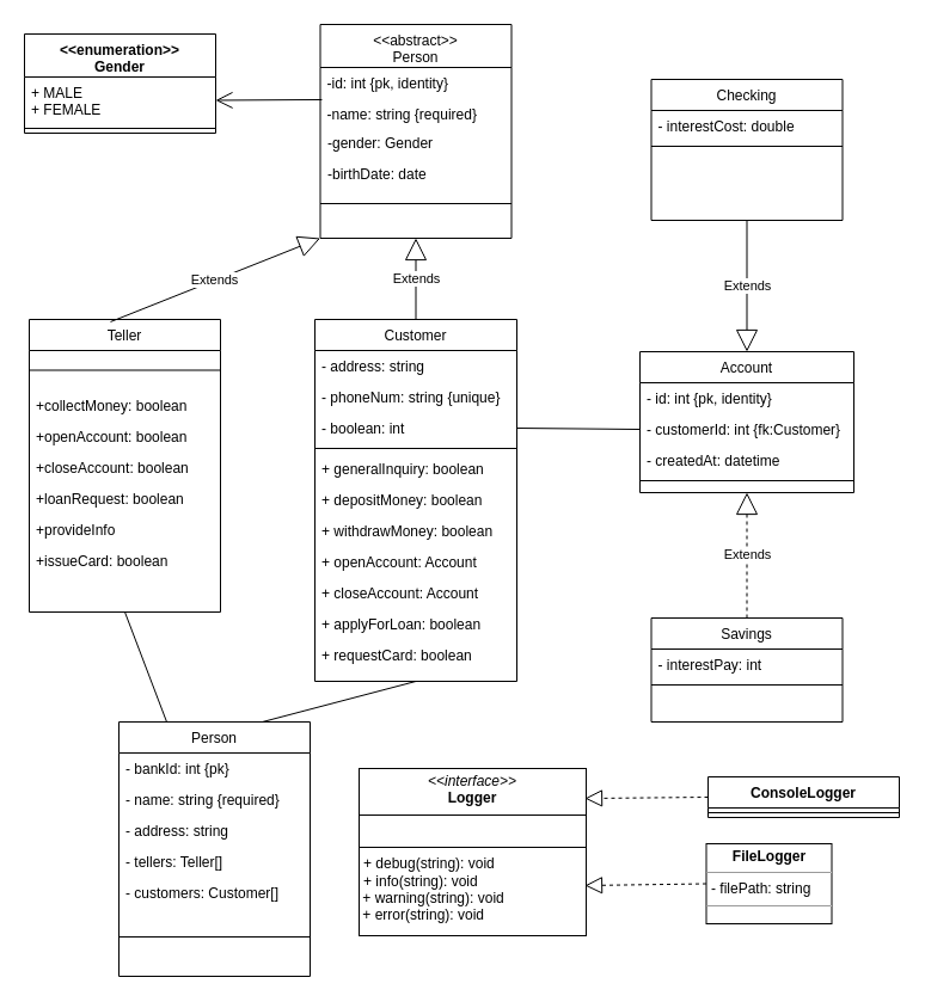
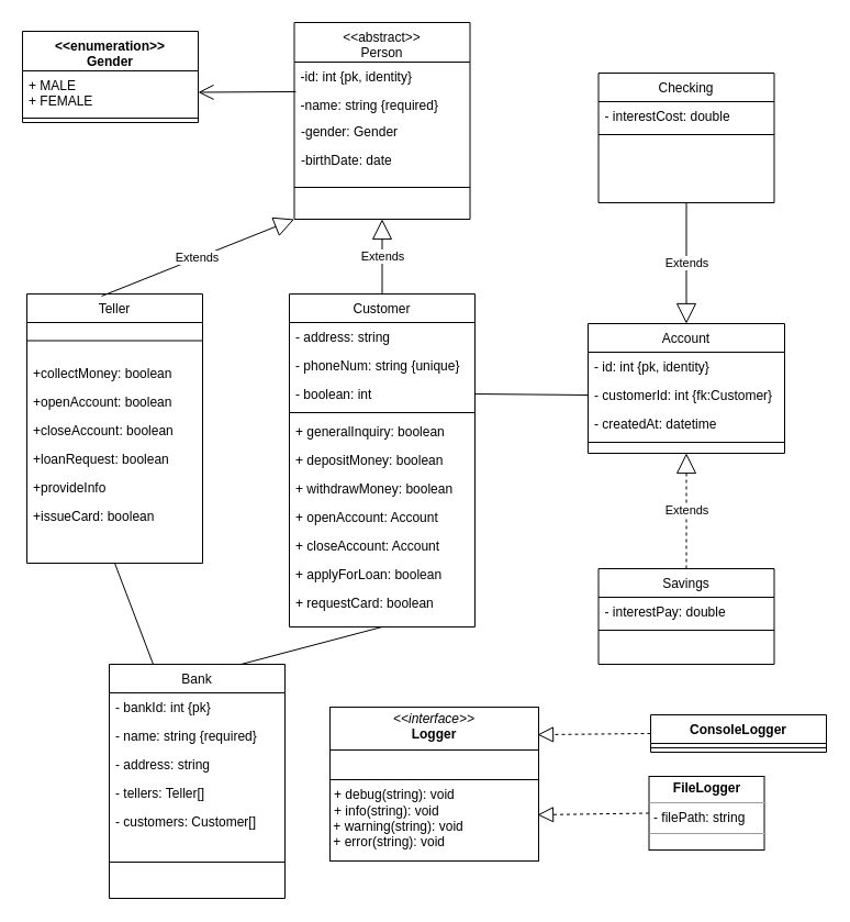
  <mxCell id="0" />
  <mxCell id="1" parent="0" />
  <mxCell id="2" value="Teller" style="swimlane;fontStyle=0;align=center;verticalAlign=top;childLayout=stackLayout;horizontal=1;startSize=26;horizontalStack=0;resizeParent=1;resizeLast=0;collapsible=1;marginBottom=0;rounded=0;shadow=0;strokeWidth=1;" parent="1" vertex="1"><mxGeometry x="24" y="267" width="160" height="245" as="geometry"><mxRectangle x="230" y="140" width="160" height="26" as="alternateBounds" /></mxGeometry></mxCell>
  <mxCell id="3" value="" style="line;html=1;strokeWidth=1;align=left;verticalAlign=middle;spacingTop=-1;spacingLeft=3;spacingRight=3;rotatable=0;labelPosition=right;points=[];portConstraint=eastwest;" parent="2" vertex="1"><mxGeometry y="26" width="160" height="33" as="geometry" /></mxCell>
  <mxCell id="4" value="+collectMoney: boolean" style="text;align=left;verticalAlign=top;spacingLeft=4;spacingRight=4;overflow=hidden;rotatable=0;points=[[0,0.5],[1,0.5]];portConstraint=eastwest;" parent="2" vertex="1"><mxGeometry y="59" width="160" height="26" as="geometry" /></mxCell>
  <mxCell id="5" value="+openAccount: boolean" style="text;align=left;verticalAlign=top;spacingLeft=4;spacingRight=4;overflow=hidden;rotatable=0;points=[[0,0.5],[1,0.5]];portConstraint=eastwest;" parent="2" vertex="1"><mxGeometry y="85" width="160" height="26" as="geometry" /></mxCell>
  <mxCell id="6" value="+closeAccount: boolean" style="text;align=left;verticalAlign=top;spacingLeft=4;spacingRight=4;overflow=hidden;rotatable=0;points=[[0,0.5],[1,0.5]];portConstraint=eastwest;" parent="2" vertex="1"><mxGeometry y="111" width="160" height="26" as="geometry" /></mxCell>
  <mxCell id="7" value="+loanRequest: boolean" style="text;align=left;verticalAlign=top;spacingLeft=4;spacingRight=4;overflow=hidden;rotatable=0;points=[[0,0.5],[1,0.5]];portConstraint=eastwest;" parent="2" vertex="1"><mxGeometry y="137" width="160" height="26" as="geometry" /></mxCell>
  <mxCell id="8" value="+provideInfo" style="text;align=left;verticalAlign=top;spacingLeft=4;spacingRight=4;overflow=hidden;rotatable=0;points=[[0,0.5],[1,0.5]];portConstraint=eastwest;" parent="2" vertex="1"><mxGeometry y="163" width="160" height="26" as="geometry" /></mxCell>
  <mxCell id="9" value="+issueCard: boolean" style="text;align=left;verticalAlign=top;spacingLeft=4;spacingRight=4;overflow=hidden;rotatable=0;points=[[0,0.5],[1,0.5]];portConstraint=eastwest;" parent="2" vertex="1"><mxGeometry y="189" width="160" height="26" as="geometry" /></mxCell>
  <mxCell id="10" value="Account" style="swimlane;fontStyle=0;align=center;verticalAlign=top;childLayout=stackLayout;horizontal=1;startSize=26;horizontalStack=0;resizeParent=1;resizeLast=0;collapsible=1;marginBottom=0;rounded=0;shadow=0;strokeWidth=1;" parent="1" vertex="1"><mxGeometry x="535" y="294" width="179" height="118" as="geometry"><mxRectangle x="550" y="140" width="160" height="26" as="alternateBounds" /></mxGeometry></mxCell>
  <mxCell id="11" value="- id: int {pk, identity}" style="text;align=left;verticalAlign=top;spacingLeft=4;spacingRight=4;overflow=hidden;rotatable=0;points=[[0,0.5],[1,0.5]];portConstraint=eastwest;" parent="10" vertex="1"><mxGeometry y="26" width="179" height="26" as="geometry" /></mxCell>
  <mxCell id="12" value="- customerId: int {fk:Customer}" style="text;align=left;verticalAlign=top;spacingLeft=4;spacingRight=4;overflow=hidden;rotatable=0;points=[[0,0.5],[1,0.5]];portConstraint=eastwest;rounded=0;shadow=0;html=0;" parent="10" vertex="1"><mxGeometry y="52" width="179" height="26" as="geometry" /></mxCell>
  <mxCell id="13" value="- createdAt: datetime" style="text;strokeColor=none;fillColor=none;align=left;verticalAlign=top;spacingLeft=4;spacingRight=4;overflow=hidden;rotatable=0;points=[[0,0.5],[1,0.5]];portConstraint=eastwest;whiteSpace=wrap;html=1;" vertex="1" parent="10"><mxGeometry y="78" width="179" height="26" as="geometry" /></mxCell>
  <mxCell id="14" value="" style="line;html=1;strokeWidth=1;align=left;verticalAlign=middle;spacingTop=-1;spacingLeft=3;spacingRight=3;rotatable=0;labelPosition=right;points=[];portConstraint=eastwest;" parent="10" vertex="1"><mxGeometry y="104" width="179" height="8" as="geometry" /></mxCell>
  <mxCell id="15" value="&lt;&lt;abstract&gt;&gt;&#10;Person" style="swimlane;fontStyle=0;align=center;verticalAlign=top;childLayout=stackLayout;horizontal=1;startSize=36;horizontalStack=0;resizeParent=1;resizeLast=0;collapsible=1;marginBottom=0;rounded=0;shadow=0;strokeWidth=1;" parent="1" vertex="1"><mxGeometry x="267.5" y="20" width="160" height="179" as="geometry"><mxRectangle x="230" y="140" width="160" height="26" as="alternateBounds" /></mxGeometry></mxCell>
  <mxCell id="16" value="-id: int {pk, identity}" style="text;align=left;verticalAlign=top;spacingLeft=4;spacingRight=4;overflow=hidden;rotatable=0;points=[[0,0.5],[1,0.5]];portConstraint=eastwest;" parent="15" vertex="1"><mxGeometry y="36" width="160" height="26" as="geometry" /></mxCell>
  <mxCell id="17" value="-name: string {required}" style="text;align=left;verticalAlign=top;spacingLeft=4;spacingRight=4;overflow=hidden;rotatable=0;points=[[0,0.5],[1,0.5]];portConstraint=eastwest;rounded=0;shadow=0;html=0;" parent="15" vertex="1"><mxGeometry y="62" width="160" height="24" as="geometry" /></mxCell>
  <mxCell id="18" value="-gender: Gender" style="text;strokeColor=none;fillColor=none;align=left;verticalAlign=top;spacingLeft=4;spacingRight=4;overflow=hidden;rotatable=0;points=[[0,0.5],[1,0.5]];portConstraint=eastwest;whiteSpace=wrap;html=1;" parent="15" vertex="1"><mxGeometry y="86" width="160" height="26" as="geometry" /></mxCell>
  <mxCell id="19" value="-birthDate: date" style="text;strokeColor=none;fillColor=none;align=left;verticalAlign=top;spacingLeft=4;spacingRight=4;overflow=hidden;rotatable=0;points=[[0,0.5],[1,0.5]];portConstraint=eastwest;whiteSpace=wrap;html=1;" parent="15" vertex="1"><mxGeometry y="112" width="160" height="26" as="geometry" /></mxCell>
  <mxCell id="20" value="" style="line;html=1;strokeWidth=1;align=left;verticalAlign=middle;spacingTop=-1;spacingLeft=3;spacingRight=3;rotatable=0;labelPosition=right;points=[];portConstraint=eastwest;" parent="15" vertex="1"><mxGeometry y="138" width="160" height="24" as="geometry" /></mxCell>
  <mxCell id="21" value="Customer" style="swimlane;fontStyle=0;align=center;verticalAlign=top;childLayout=stackLayout;horizontal=1;startSize=26;horizontalStack=0;resizeParent=1;resizeLast=0;collapsible=1;marginBottom=0;rounded=0;shadow=0;strokeWidth=1;" parent="1" vertex="1"><mxGeometry x="263" y="267" width="169" height="303" as="geometry"><mxRectangle x="550" y="140" width="160" height="26" as="alternateBounds" /></mxGeometry></mxCell>
  <mxCell id="22" value="- address: string" style="text;align=left;verticalAlign=top;spacingLeft=4;spacingRight=4;overflow=hidden;rotatable=0;points=[[0,0.5],[1,0.5]];portConstraint=eastwest;" parent="21" vertex="1"><mxGeometry y="26" width="169" height="26" as="geometry" /></mxCell>
  <mxCell id="23" value="- phoneNum: string {unique}" style="text;align=left;verticalAlign=top;spacingLeft=4;spacingRight=4;overflow=hidden;rotatable=0;points=[[0,0.5],[1,0.5]];portConstraint=eastwest;rounded=0;shadow=0;html=0;" parent="21" vertex="1"><mxGeometry y="52" width="169" height="26" as="geometry" /></mxCell>
  <mxCell id="24" value="- boolean: int" style="text;align=left;verticalAlign=top;spacingLeft=4;spacingRight=4;overflow=hidden;rotatable=0;points=[[0,0.5],[1,0.5]];portConstraint=eastwest;rounded=0;shadow=0;html=0;" parent="21" vertex="1"><mxGeometry y="78" width="169" height="26" as="geometry" /></mxCell>
  <mxCell id="25" value="" style="line;html=1;strokeWidth=1;align=left;verticalAlign=middle;spacingTop=-1;spacingLeft=3;spacingRight=3;rotatable=0;labelPosition=right;points=[];portConstraint=eastwest;" parent="21" vertex="1"><mxGeometry y="104" width="169" height="8" as="geometry" /></mxCell>
  <mxCell id="26" value="+ generalInquiry: boolean" style="text;align=left;verticalAlign=top;spacingLeft=4;spacingRight=4;overflow=hidden;rotatable=0;points=[[0,0.5],[1,0.5]];portConstraint=eastwest;" parent="21" vertex="1"><mxGeometry y="112" width="169" height="26" as="geometry" /></mxCell>
  <mxCell id="27" value="+ depositMoney: boolean" style="text;align=left;verticalAlign=top;spacingLeft=4;spacingRight=4;overflow=hidden;rotatable=0;points=[[0,0.5],[1,0.5]];portConstraint=eastwest;" parent="21" vertex="1"><mxGeometry y="138" width="169" height="26" as="geometry" /></mxCell>
  <mxCell id="28" value="+ withdrawMoney: boolean" style="text;align=left;verticalAlign=top;spacingLeft=4;spacingRight=4;overflow=hidden;rotatable=0;points=[[0,0.5],[1,0.5]];portConstraint=eastwest;" parent="21" vertex="1"><mxGeometry y="164" width="169" height="26" as="geometry" /></mxCell>
  <mxCell id="29" value="+ openAccount: Account" style="text;align=left;verticalAlign=top;spacingLeft=4;spacingRight=4;overflow=hidden;rotatable=0;points=[[0,0.5],[1,0.5]];portConstraint=eastwest;" parent="21" vertex="1"><mxGeometry y="190" width="169" height="26" as="geometry" /></mxCell>
  <mxCell id="30" value="+ closeAccount: Account" style="text;align=left;verticalAlign=top;spacingLeft=4;spacingRight=4;overflow=hidden;rotatable=0;points=[[0,0.5],[1,0.5]];portConstraint=eastwest;" parent="21" vertex="1"><mxGeometry y="216" width="169" height="26" as="geometry" /></mxCell>
  <mxCell id="31" value="+ applyForLoan: boolean" style="text;align=left;verticalAlign=top;spacingLeft=4;spacingRight=4;overflow=hidden;rotatable=0;points=[[0,0.5],[1,0.5]];portConstraint=eastwest;" parent="21" vertex="1"><mxGeometry y="242" width="169" height="26" as="geometry" /></mxCell>
  <mxCell id="32" value="+ requestCard: boolean" style="text;align=left;verticalAlign=top;spacingLeft=4;spacingRight=4;overflow=hidden;rotatable=0;points=[[0,0.5],[1,0.5]];portConstraint=eastwest;" parent="21" vertex="1"><mxGeometry y="268" width="169" height="26" as="geometry" /></mxCell>
  <mxCell id="33" value="Extends" style="endArrow=block;endSize=16;endFill=0;html=1;exitX=0.425;exitY=0.008;exitDx=0;exitDy=0;exitPerimeter=0;entryX=0;entryY=1;entryDx=0;entryDy=0;" parent="1" source="2" target="15" edge="1"><mxGeometry width="160" relative="1" as="geometry"><mxPoint x="42" y="208" as="sourcePoint" /><mxPoint x="248" y="163" as="targetPoint" /></mxGeometry></mxCell>
  <mxCell id="34" value="Extends" style="endArrow=block;endSize=16;endFill=0;html=1;exitX=0.5;exitY=0;exitDx=0;exitDy=0;entryX=0.5;entryY=1;entryDx=0;entryDy=0;" parent="1" source="21" target="15" edge="1"><mxGeometry width="160" relative="1" as="geometry"><mxPoint x="298" y="198" as="sourcePoint" /><mxPoint x="314" y="155" as="targetPoint" /></mxGeometry></mxCell>
  <mxCell id="35" value="Checking" style="swimlane;fontStyle=0;align=center;verticalAlign=top;childLayout=stackLayout;horizontal=1;startSize=26;horizontalStack=0;resizeParent=1;resizeLast=0;collapsible=1;marginBottom=0;rounded=0;shadow=0;strokeWidth=1;" parent="1" vertex="1"><mxGeometry x="544.5" y="66" width="160" height="118" as="geometry"><mxRectangle x="550" y="140" width="160" height="26" as="alternateBounds" /></mxGeometry></mxCell>
  <mxCell id="36" value="- interestCost: double" style="text;align=left;verticalAlign=top;spacingLeft=4;spacingRight=4;overflow=hidden;rotatable=0;points=[[0,0.5],[1,0.5]];portConstraint=eastwest;" parent="35" vertex="1"><mxGeometry y="26" width="160" height="26" as="geometry" /></mxCell>
  <mxCell id="37" value="" style="line;html=1;strokeWidth=1;align=left;verticalAlign=middle;spacingTop=-1;spacingLeft=3;spacingRight=3;rotatable=0;labelPosition=right;points=[];portConstraint=eastwest;" parent="35" vertex="1"><mxGeometry y="52" width="160" height="8" as="geometry" /></mxCell>
  <mxCell id="38" value="Savings" style="swimlane;fontStyle=0;align=center;verticalAlign=top;childLayout=stackLayout;horizontal=1;startSize=26;horizontalStack=0;resizeParent=1;resizeLast=0;collapsible=1;marginBottom=0;rounded=0;shadow=0;strokeWidth=1;" parent="1" vertex="1"><mxGeometry x="544.5" y="517" width="160" height="87" as="geometry"><mxRectangle x="550" y="140" width="160" height="26" as="alternateBounds" /></mxGeometry></mxCell>
- <mxCell id="39" value="- interestPay: int" style="text;align=left;verticalAlign=top;spacingLeft=4;spacingRight=4;overflow=hidden;rotatable=0;points=[[0,0.5],[1,0.5]];portConstraint=eastwest;" parent="38" vertex="1"><mxGeometry y="26" width="160" height="26" as="geometry" /></mxCell>
+ <mxCell id="39" value="- interestPay: double" style="text;align=left;verticalAlign=top;spacingLeft=4;spacingRight=4;overflow=hidden;rotatable=0;points=[[0,0.5],[1,0.5]];portConstraint=eastwest;" parent="38" vertex="1"><mxGeometry y="26" width="160" height="26" as="geometry" /></mxCell>
  <mxCell id="40" value="" style="line;html=1;strokeWidth=1;align=left;verticalAlign=middle;spacingTop=-1;spacingLeft=3;spacingRight=3;rotatable=0;labelPosition=right;points=[];portConstraint=eastwest;" parent="38" vertex="1"><mxGeometry y="52" width="160" height="8" as="geometry" /></mxCell>
  <mxCell id="41" value="Extends" style="endArrow=block;endSize=16;endFill=0;html=1;exitX=0.5;exitY=0;exitDx=0;exitDy=0;entryX=0.5;entryY=1;entryDx=0;entryDy=0;dashed=1;" parent="1" source="38" target="10" edge="1"><mxGeometry width="160" relative="1" as="geometry"><mxPoint x="782" y="509" as="sourcePoint" /><mxPoint x="692" y="410" as="targetPoint" /></mxGeometry></mxCell>
  <mxCell id="42" value="Extends" style="endArrow=block;endSize=16;endFill=0;html=1;exitX=0.5;exitY=1;exitDx=0;exitDy=0;" parent="1" source="35" target="10" edge="1"><mxGeometry width="160" relative="1" as="geometry"><mxPoint x="819" y="294" as="sourcePoint" /><mxPoint x="669" y="267" as="targetPoint" /></mxGeometry></mxCell>
  <mxCell id="43" value="" style="endArrow=none;html=1;entryX=0;entryY=0.5;entryDx=0;entryDy=0;exitX=1;exitY=0.5;exitDx=0;exitDy=0;" parent="1" source="24" target="12" edge="1"><mxGeometry width="50" height="50" relative="1" as="geometry"><mxPoint x="508" y="634" as="sourcePoint" /><mxPoint x="558" y="584" as="targetPoint" /></mxGeometry></mxCell>
- <mxCell id="44" value="Person" style="swimlane;fontStyle=0;align=center;verticalAlign=top;childLayout=stackLayout;horizontal=1;startSize=26;horizontalStack=0;resizeParent=1;resizeLast=0;collapsible=1;marginBottom=0;rounded=0;shadow=0;strokeWidth=1;" parent="1" vertex="1"><mxGeometry x="99" y="604" width="160" height="213" as="geometry"><mxRectangle x="550" y="140" width="160" height="26" as="alternateBounds" /></mxGeometry></mxCell>
+ <mxCell id="44" value="Bank" style="swimlane;fontStyle=0;align=center;verticalAlign=top;childLayout=stackLayout;horizontal=1;startSize=26;horizontalStack=0;resizeParent=1;resizeLast=0;collapsible=1;marginBottom=0;rounded=0;shadow=0;strokeWidth=1;" parent="1" vertex="1"><mxGeometry x="99" y="604" width="160" height="213" as="geometry"><mxRectangle x="550" y="140" width="160" height="26" as="alternateBounds" /></mxGeometry></mxCell>
  <mxCell id="45" value="- bankId: int {pk}" style="text;align=left;verticalAlign=top;spacingLeft=4;spacingRight=4;overflow=hidden;rotatable=0;points=[[0,0.5],[1,0.5]];portConstraint=eastwest;" parent="44" vertex="1"><mxGeometry y="26" width="160" height="26" as="geometry" /></mxCell>
  <mxCell id="46" value="- name: string {required}" style="text;align=left;verticalAlign=top;spacingLeft=4;spacingRight=4;overflow=hidden;rotatable=0;points=[[0,0.5],[1,0.5]];portConstraint=eastwest;rounded=0;shadow=0;html=0;" parent="44" vertex="1"><mxGeometry y="52" width="160" height="26" as="geometry" /></mxCell>
  <mxCell id="47" value="- address: string" style="text;align=left;verticalAlign=top;spacingLeft=4;spacingRight=4;overflow=hidden;rotatable=0;points=[[0,0.5],[1,0.5]];portConstraint=eastwest;rounded=0;shadow=0;html=0;" parent="44" vertex="1"><mxGeometry y="78" width="160" height="26" as="geometry" /></mxCell>
  <mxCell id="48" value="- tellers: Teller[]" style="text;align=left;verticalAlign=top;spacingLeft=4;spacingRight=4;overflow=hidden;rotatable=0;points=[[0,0.5],[1,0.5]];portConstraint=eastwest;rounded=0;shadow=0;html=0;" parent="44" vertex="1"><mxGeometry y="104" width="160" height="26" as="geometry" /></mxCell>
  <mxCell id="49" value="- customers: Customer[]" style="text;align=left;verticalAlign=top;spacingLeft=4;spacingRight=4;overflow=hidden;rotatable=0;points=[[0,0.5],[1,0.5]];portConstraint=eastwest;rounded=0;shadow=0;html=0;" parent="44" vertex="1"><mxGeometry y="130" width="160" height="26" as="geometry" /></mxCell>
  <mxCell id="50" value="" style="line;html=1;strokeWidth=1;align=left;verticalAlign=middle;spacingTop=-1;spacingLeft=3;spacingRight=3;rotatable=0;labelPosition=right;points=[];portConstraint=eastwest;" parent="44" vertex="1"><mxGeometry y="156" width="160" height="48" as="geometry" /></mxCell>
  <mxCell id="51" value="" style="endArrow=none;html=1;entryX=0.25;entryY=0;entryDx=0;entryDy=0;exitX=0.5;exitY=1;exitDx=0;exitDy=0;" parent="1" source="2" target="44" edge="1"><mxGeometry width="50" height="50" relative="1" as="geometry"><mxPoint x="72" y="553" as="sourcePoint" /><mxPoint x="180" y="554" as="targetPoint" /></mxGeometry></mxCell>
  <mxCell id="52" value="" style="endArrow=none;html=1;entryX=0.75;entryY=0;entryDx=0;entryDy=0;exitX=0.5;exitY=1;exitDx=0;exitDy=0;" parent="1" source="21" target="44" edge="1"><mxGeometry width="50" height="50" relative="1" as="geometry"><mxPoint x="114" y="522" as="sourcePoint" /><mxPoint x="109" y="614" as="targetPoint" /></mxGeometry></mxCell>
  <mxCell id="53" value="&amp;lt;&amp;lt;enumeration&amp;gt;&amp;gt;&lt;div&gt;Gender&lt;/div&gt;" style="swimlane;fontStyle=1;align=center;verticalAlign=top;childLayout=stackLayout;horizontal=1;startSize=36;horizontalStack=0;resizeParent=1;resizeParentMax=0;resizeLast=0;collapsible=1;marginBottom=0;whiteSpace=wrap;html=1;" parent="1" vertex="1"><mxGeometry x="20" y="28" width="160" height="83" as="geometry" /></mxCell>
  <mxCell id="54" value="+ MALE&lt;div&gt;+ FEMALE&lt;/div&gt;" style="text;strokeColor=none;fillColor=none;align=left;verticalAlign=top;spacingLeft=4;spacingRight=4;overflow=hidden;rotatable=0;points=[[0,0.5],[1,0.5]];portConstraint=eastwest;whiteSpace=wrap;html=1;" parent="53" vertex="1"><mxGeometry y="36" width="160" height="39" as="geometry" /></mxCell>
  <mxCell id="55" value="" style="line;strokeWidth=1;fillColor=none;align=left;verticalAlign=middle;spacingTop=-1;spacingLeft=3;spacingRight=3;rotatable=0;labelPosition=right;points=[];portConstraint=eastwest;strokeColor=inherit;" parent="53" vertex="1"><mxGeometry y="75" width="160" height="8" as="geometry" /></mxCell>
  <mxCell id="56" value="" style="endArrow=open;endFill=1;endSize=12;html=1;rounded=0;entryX=1;entryY=0.5;entryDx=0;entryDy=0;exitX=0.009;exitY=1.038;exitDx=0;exitDy=0;exitPerimeter=0;" parent="1" source="16" target="54" edge="1"><mxGeometry width="160" relative="1" as="geometry"><mxPoint x="12" y="169" as="sourcePoint" /><mxPoint x="172" y="169" as="targetPoint" /></mxGeometry></mxCell>
  <mxCell id="57" value="&lt;p style=&quot;margin:0px;margin-top:4px;text-align:center;&quot;&gt;&lt;i&gt;&amp;lt;&amp;lt;interface&amp;gt;&amp;gt;&lt;/i&gt;&lt;br&gt;&lt;b&gt;Logger&lt;/b&gt;&lt;/p&gt;&lt;hr size=&quot;1&quot; style=&quot;border-style:solid;&quot;&gt;&lt;p style=&quot;margin:0px;margin-left:4px;&quot;&gt;&lt;br&gt;&lt;/p&gt;&lt;hr size=&quot;1&quot; style=&quot;border-style:solid;&quot;&gt;&lt;p style=&quot;margin:0px;margin-left:4px;&quot;&gt;+ debug(string): void&lt;br&gt;+ info(string): void&lt;/p&gt;&amp;nbsp;+ warning(string): void&lt;br&gt;&amp;nbsp;+ error(string): void" style="verticalAlign=top;align=left;overflow=fill;html=1;whiteSpace=wrap;" parent="1" vertex="1"><mxGeometry x="300" y="643" width="190" height="140" as="geometry" /></mxCell>
  <mxCell id="58" value="ConsoleLogger" style="swimlane;fontStyle=1;align=center;verticalAlign=top;childLayout=stackLayout;horizontal=1;startSize=26;horizontalStack=0;resizeParent=1;resizeParentMax=0;resizeLast=0;collapsible=1;marginBottom=0;whiteSpace=wrap;html=1;" parent="1" vertex="1"><mxGeometry x="592" y="650" width="160" height="34" as="geometry" /></mxCell>
  <mxCell id="59" value="" style="line;strokeWidth=1;fillColor=none;align=left;verticalAlign=middle;spacingTop=-1;spacingLeft=3;spacingRight=3;rotatable=0;labelPosition=right;points=[];portConstraint=eastwest;strokeColor=inherit;" parent="58" vertex="1"><mxGeometry y="26" width="160" height="8" as="geometry" /></mxCell>
  <mxCell id="60" value="" style="endArrow=block;dashed=1;endFill=0;endSize=12;html=1;rounded=0;exitX=0;exitY=0.5;exitDx=0;exitDy=0;entryX=0.995;entryY=0.179;entryDx=0;entryDy=0;entryPerimeter=0;" parent="1" source="58" target="57" edge="1"><mxGeometry width="160" relative="1" as="geometry"><mxPoint x="573" y="720" as="sourcePoint" /><mxPoint x="474.05" y="720" as="targetPoint" /></mxGeometry></mxCell>
  <mxCell id="61" value="&lt;p style=&quot;margin:0px;margin-top:4px;text-align:center;&quot;&gt;&lt;b&gt;FileLogger&lt;/b&gt;&lt;/p&gt;&lt;hr size=&quot;1&quot;&gt;&lt;p style=&quot;margin:0px;margin-left:4px;&quot;&gt;- filePath: string&lt;/p&gt;&lt;hr size=&quot;1&quot;&gt;&lt;p style=&quot;margin:0px;margin-left:4px;&quot;&gt;&lt;br&gt;&lt;/p&gt;" style="verticalAlign=top;align=left;overflow=fill;fontSize=12;fontFamily=Helvetica;html=1;" parent="1" vertex="1"><mxGeometry x="590.5" y="706" width="105" height="67" as="geometry" /></mxCell>
  <mxCell id="62" value="" style="endArrow=block;dashed=1;endFill=0;endSize=12;html=1;exitX=0;exitY=0.5;exitDx=0;exitDy=0;entryX=0.995;entryY=0.7;entryDx=0;entryDy=0;entryPerimeter=0;" parent="1" source="61" target="57" edge="1"><mxGeometry width="160" relative="1" as="geometry"><mxPoint x="503" y="859" as="sourcePoint" /><mxPoint x="487" y="744" as="targetPoint" /></mxGeometry></mxCell>
